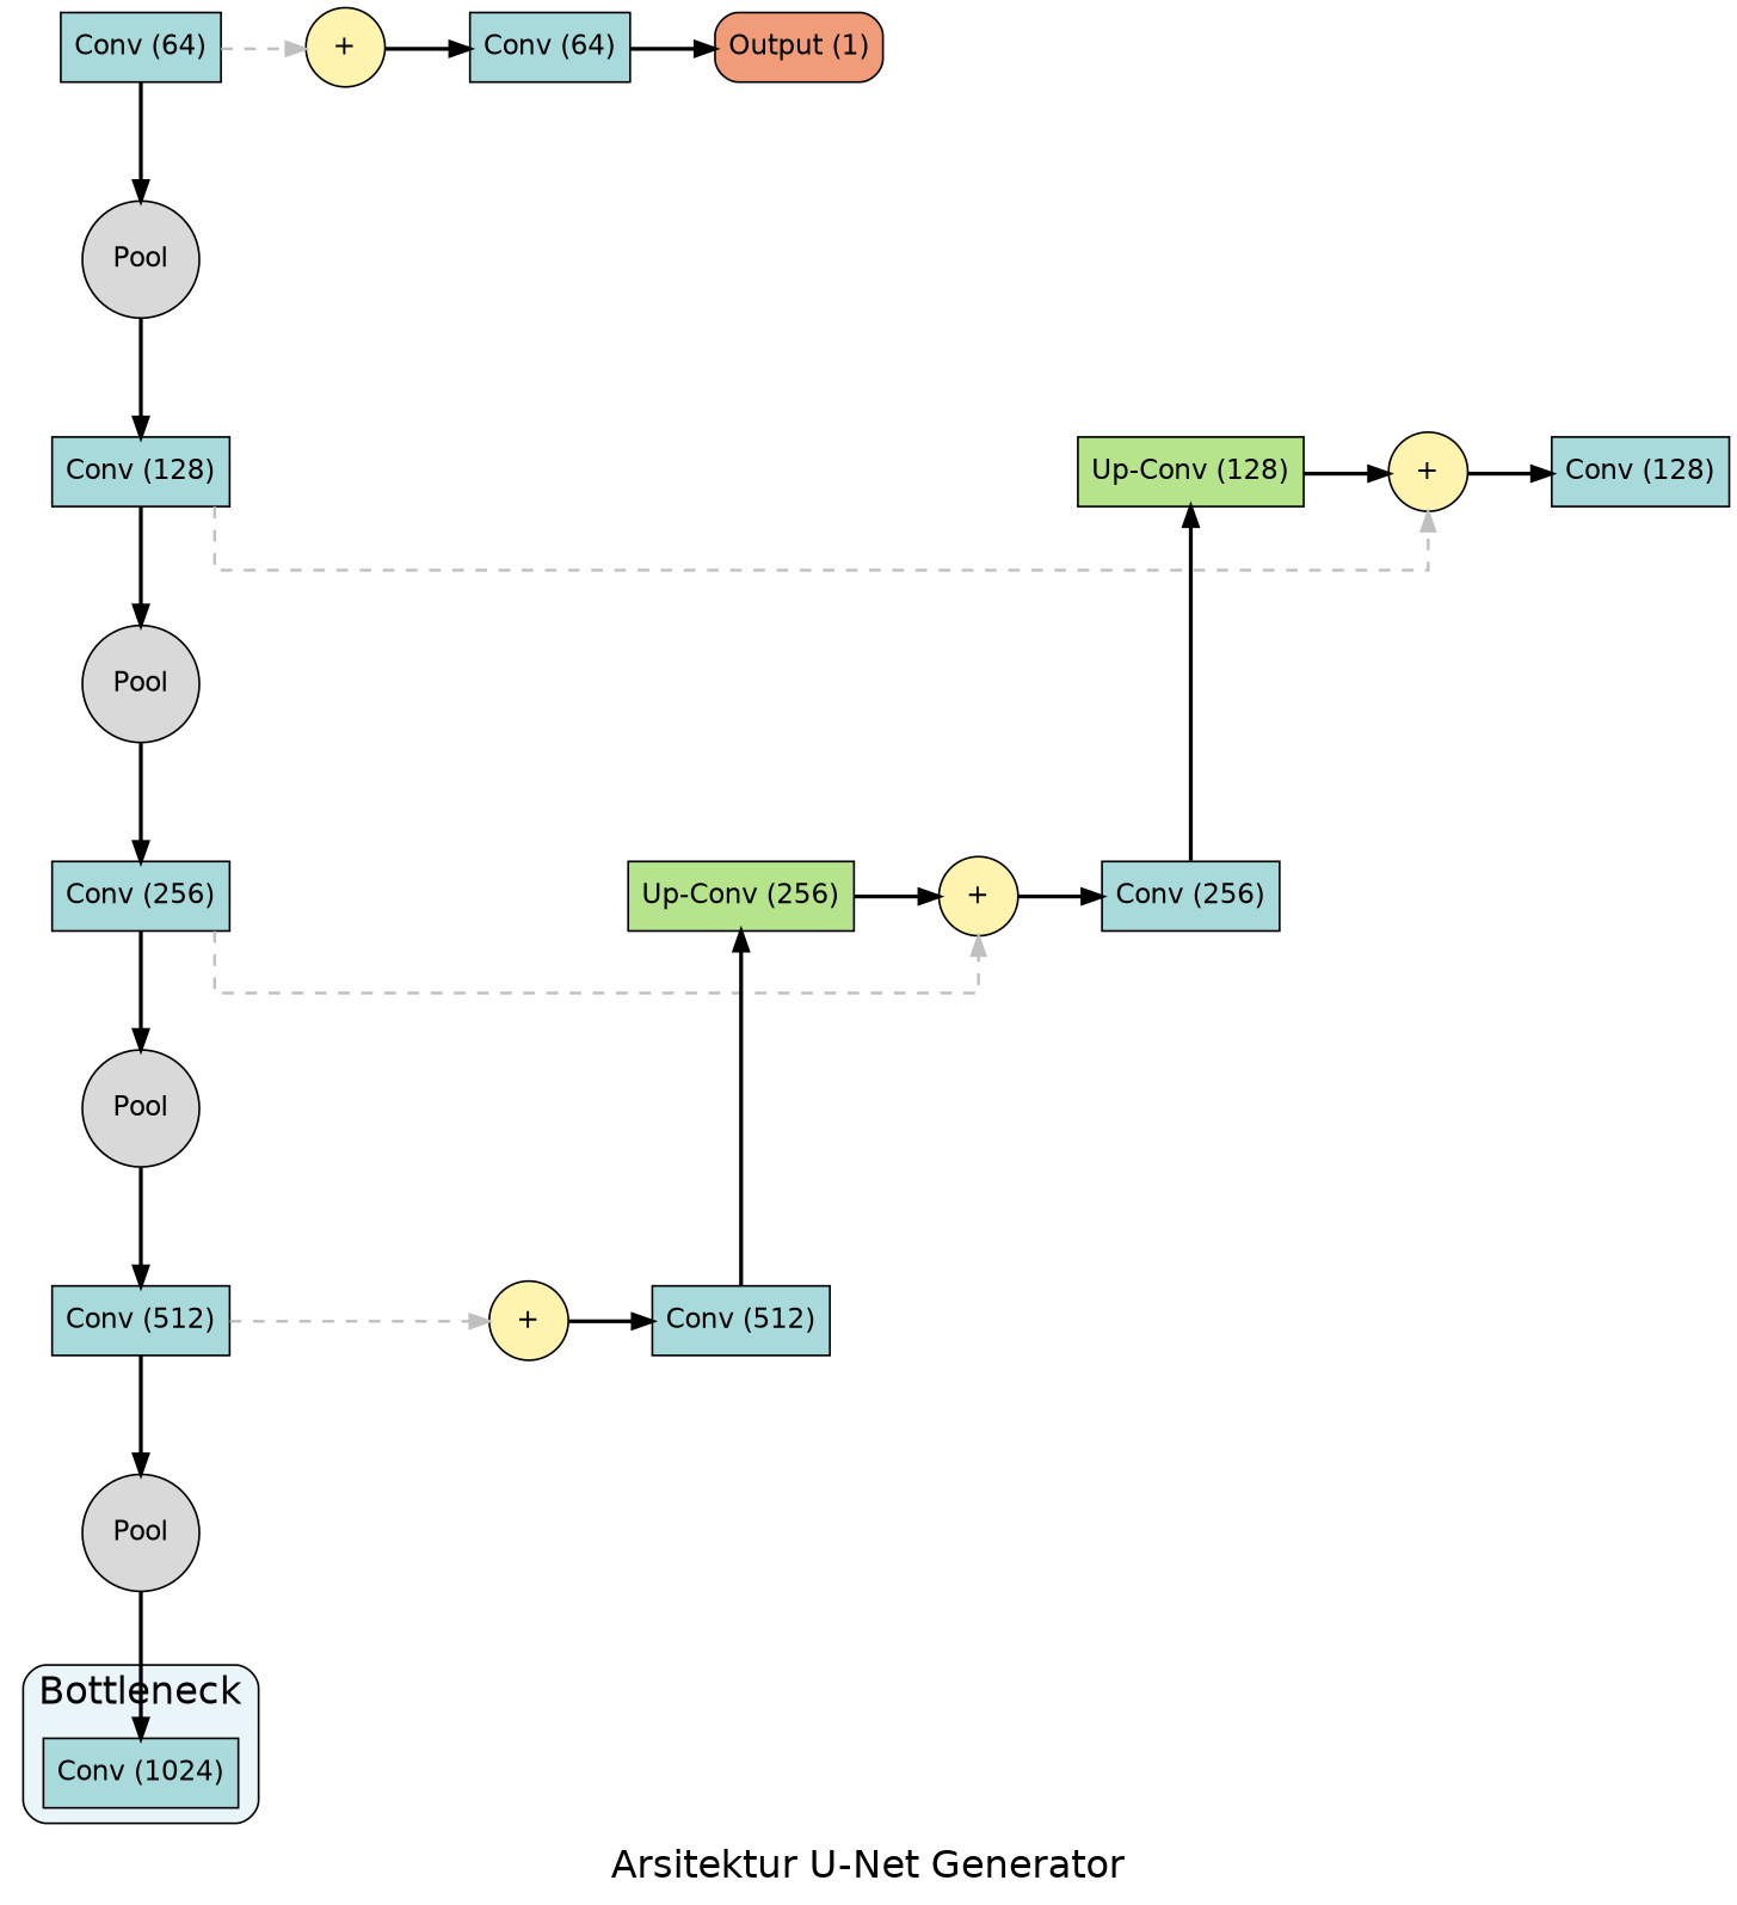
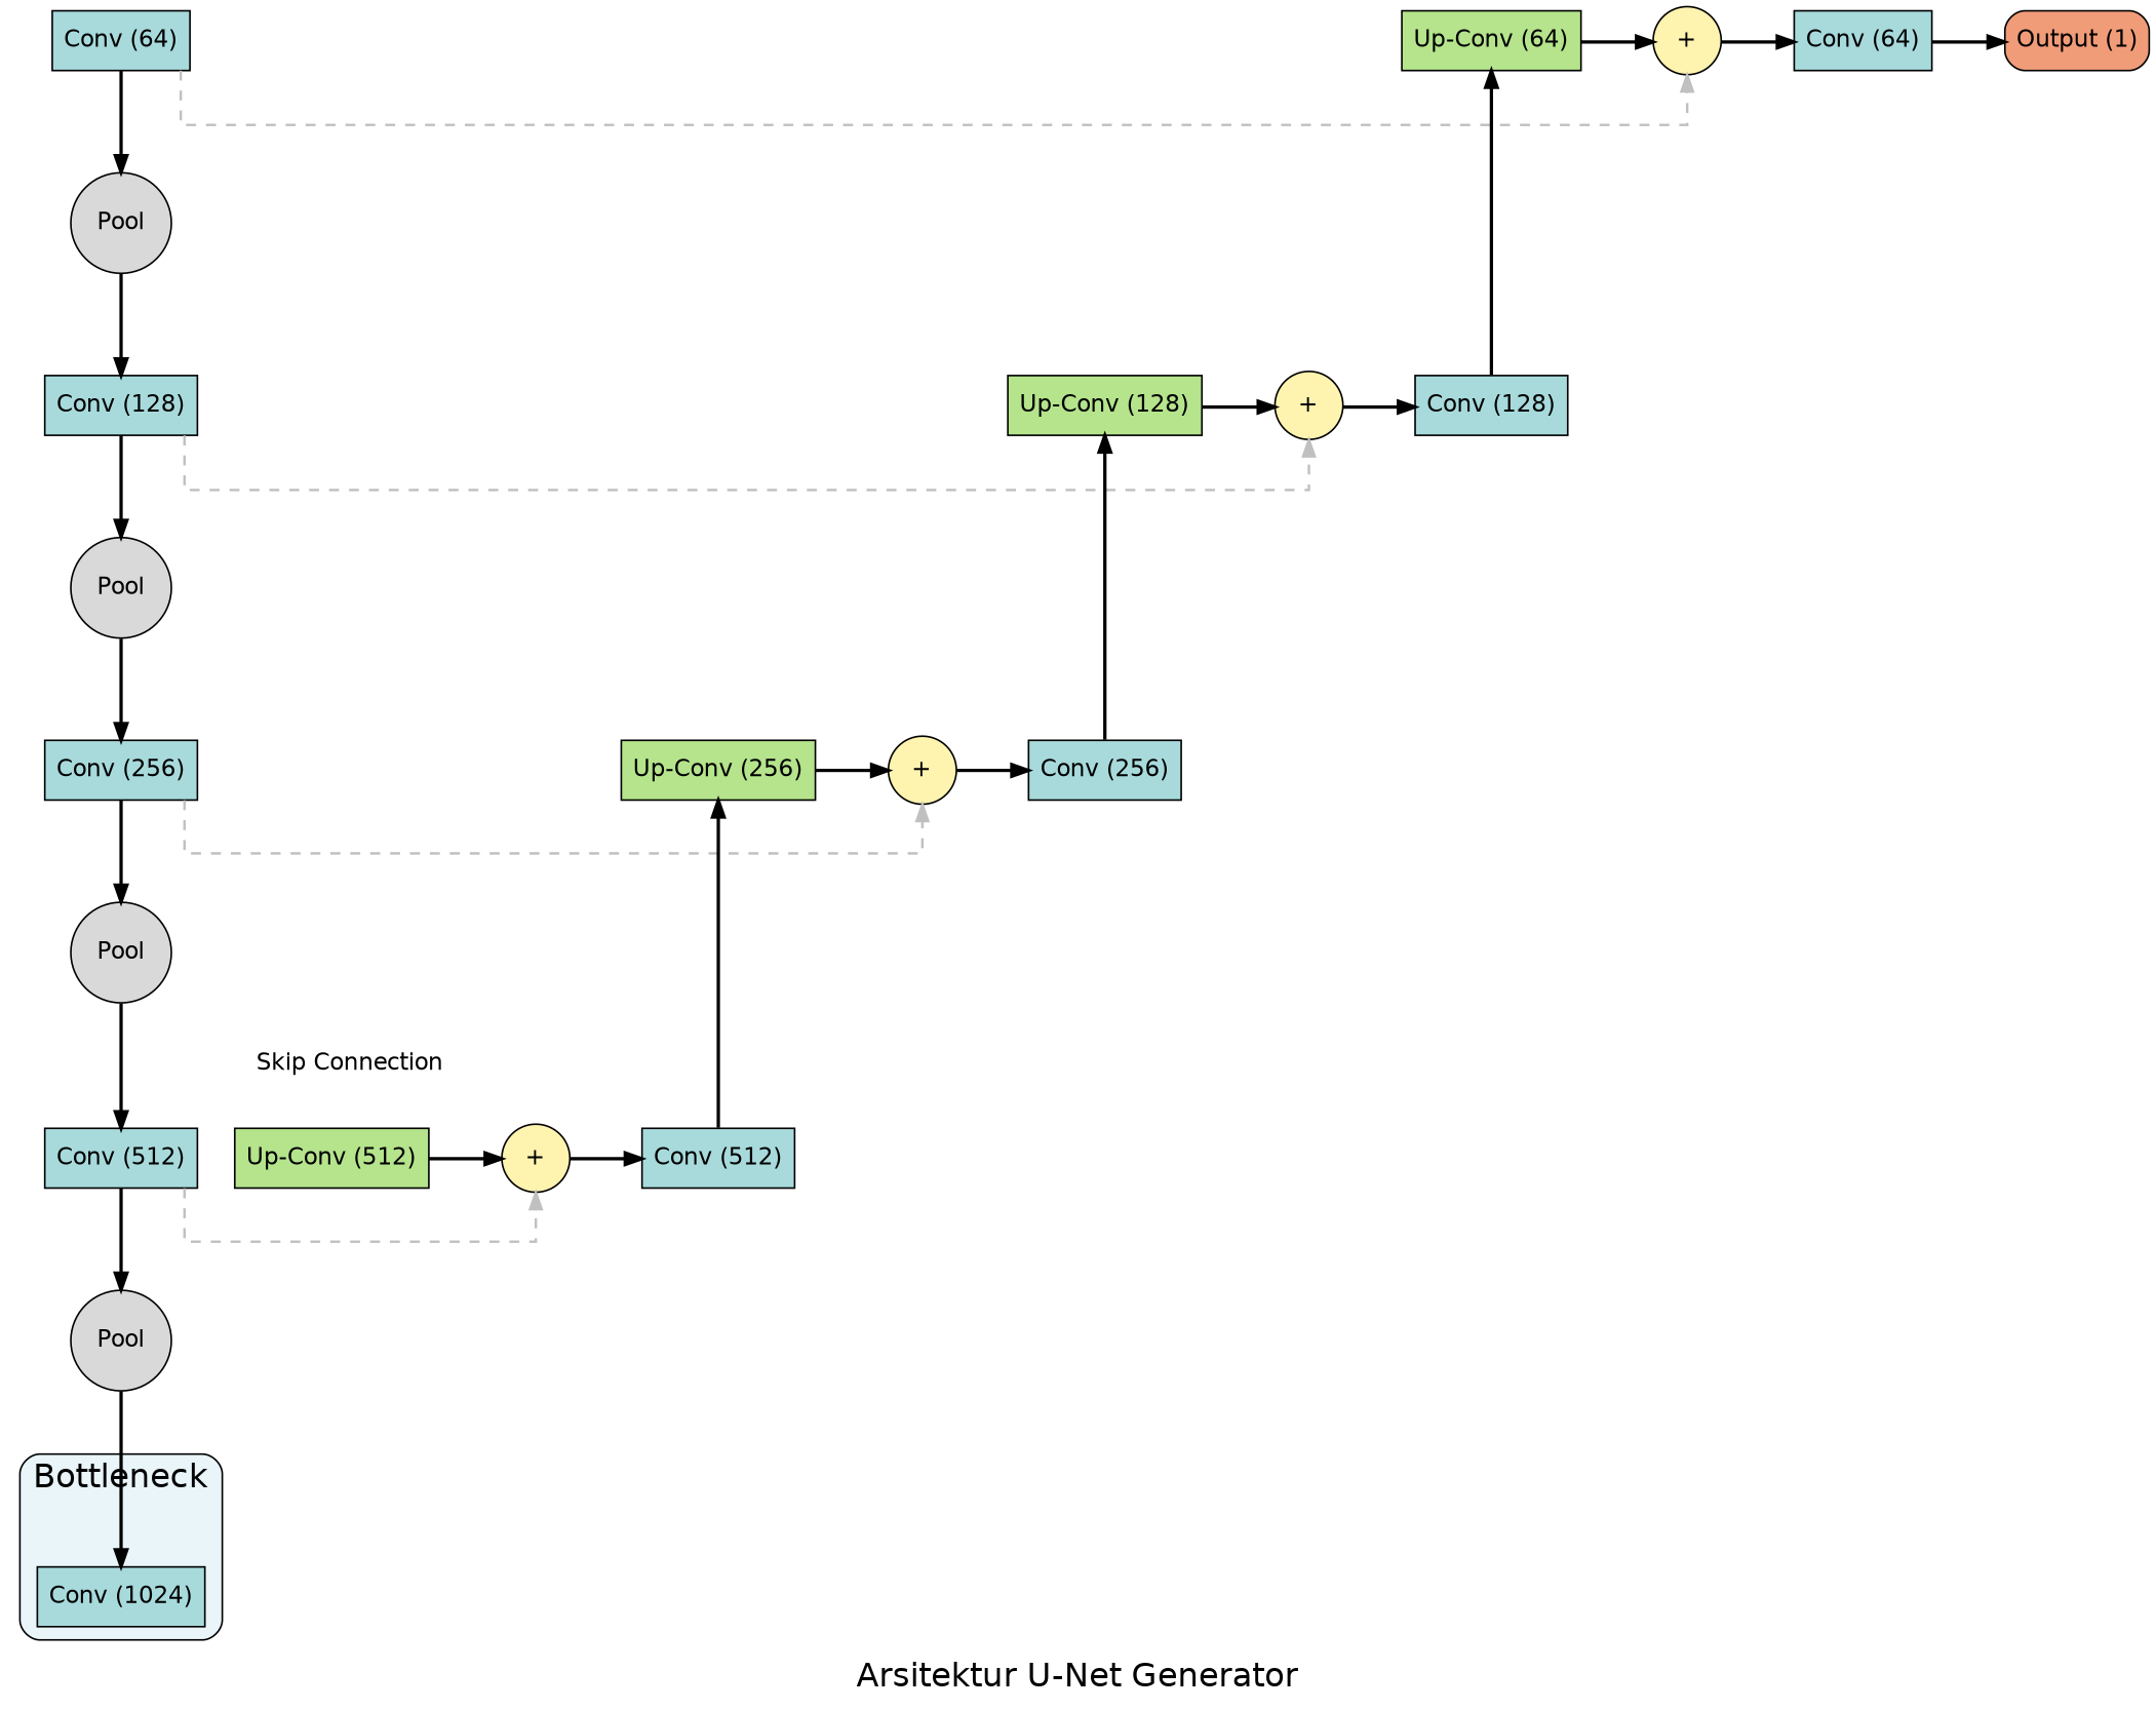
  digraph {
    fontname=Helvetica
    fontsize=20
    label="Arsitektur U-Net Generator"
    nodesep=0.3
    rankdir=TB
    ranksep=0.8
    splines=ortho
    node [fillcolor="#A8DADC" fontname=Helvetica margin="0.1,0.1" shape=box style=filled]
    edge [fontname=Helvetica penwidth=2.0]
    n1 [label="Conv (64)"]
+   n2 [fillcolor="#B5E48C" label="Up-Conv (64)"]
    n3 [fillcolor="#FFF3B0" height=0.5 label="+" shape=circle width=0.5]
    n4 [label="Conv (64)"]
    n5 [fillcolor="#F19C79" label="Output (1)" style="filled,rounded"]
    n6 [fillcolor="#D9D9D9" height=0.5 label=Pool shape=circle width=0.5]
    n7 [label="Conv (128)"]
    n8 [fillcolor="#B5E48C" label="Up-Conv (128)"]
    n9 [fillcolor="#FFF3B0" height=0.5 label="+" shape=circle width=0.5]
    n10 [label="Conv (128)"]
    n11 [fillcolor="#D9D9D9" height=0.5 label=Pool shape=circle width=0.5]
    n12 [label="Conv (256)"]
    n13 [fillcolor="#B5E48C" label="Up-Conv (256)"]
    n14 [fillcolor="#FFF3B0" height=0.5 label="+" shape=circle width=0.5]
    n15 [label="Conv (256)"]
    n16 [fillcolor="#D9D9D9" height=0.5 label=Pool shape=circle width=0.5]
    n17 [label="Conv (512)"]
+   n18 [fillcolor="#B5E48C" label="Up-Conv (512)"]
    n19 [fillcolor="#FFF3B0" height=0.5 label="+" shape=circle width=0.5]
    n20 [label="Conv (512)"]
    n21 [fillcolor="#D9D9D9" height=0.5 label=Pool shape=circle width=0.5]
    n22 [label="Conv (1024)"]
    subgraph sub_1 {
      rank=same
      n1
+     n2
      n3
      n4
      n5
    }
    subgraph sub_2 {
      rank=same
      n6
    }
    subgraph sub_3 {
      rank=same
      n7
      n8
      n9
      n10
    }
    subgraph sub_4 {
      rank=same
      n11
    }
    subgraph sub_5 {
      rank=same
      n12
      n13
      n14
      n15
    }
    subgraph sub_6 {
      rank=same
      n16
    }
    subgraph sub_7 {
      rank=same
      n17
+     n18
      n19
      n20
    }
    subgraph sub_8 {
      rank=same
      n21
    }
    subgraph cluster_9 {
      fillcolor="#E9F5F9"
      label="Jalur Encoder (Kontraksi)"
      style="filled,rounded"
    }
    subgraph cluster_10 {
      fillcolor="#E9F5F9"
      label=Bottleneck
      style="filled,rounded"
      n22
    }
    subgraph cluster_11 {
      fillcolor="#F7F9F9"
      label="Jalur Decoder (Ekspansi)"
      style="filled,rounded"
    }
    n1 -> n3 [color=gray constraint=false penwidth=1.5 style=dashed]
    n1 -> n6
+   n2 -> n3
    n3 -> n4
    n4 -> n5
    n6 -> n7
    n7 -> n9 [color=gray constraint=false penwidth=1.5 style=dashed]
    n7 -> n11
    n8 -> n9
    n9 -> n10
+   n10 -> n2
    n11 -> n12
    n12 -> n14 [color=gray constraint=false penwidth=1.5 style=dashed]
    n12 -> n16
    n13 -> n14
    n14 -> n15
    n15 -> n8
    n16 -> n17
    n17 -> n19 [color=gray constraint=false label="Skip Connection" penwidth=1.5 style=dashed]
    n17 -> n21
+   n18 -> n19
    n19 -> n20
    n20 -> n13
    n21 -> n22
  }
